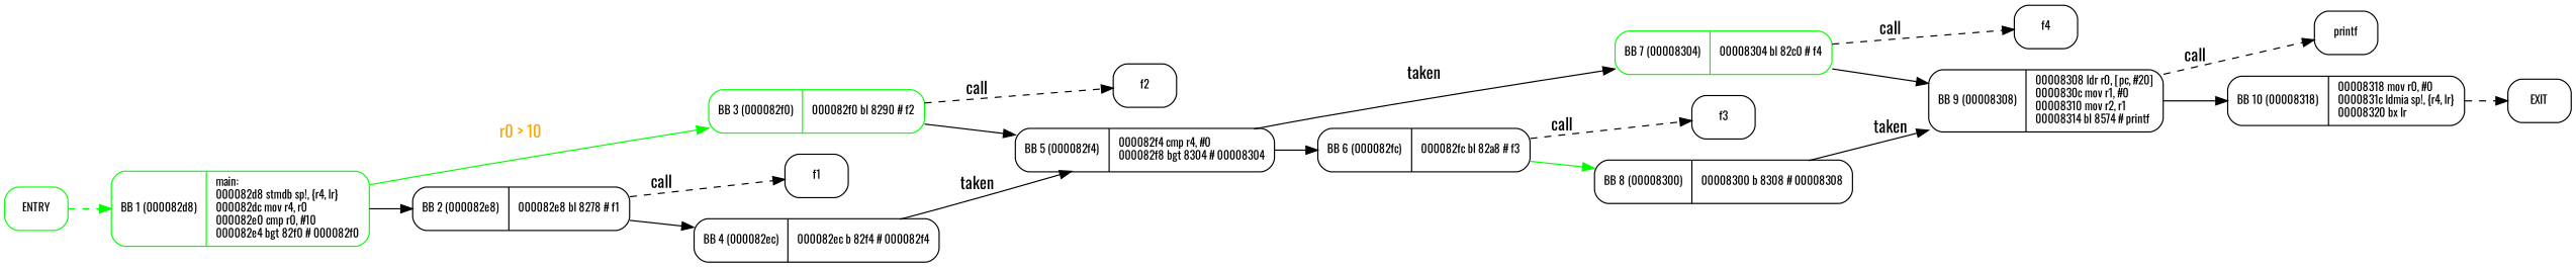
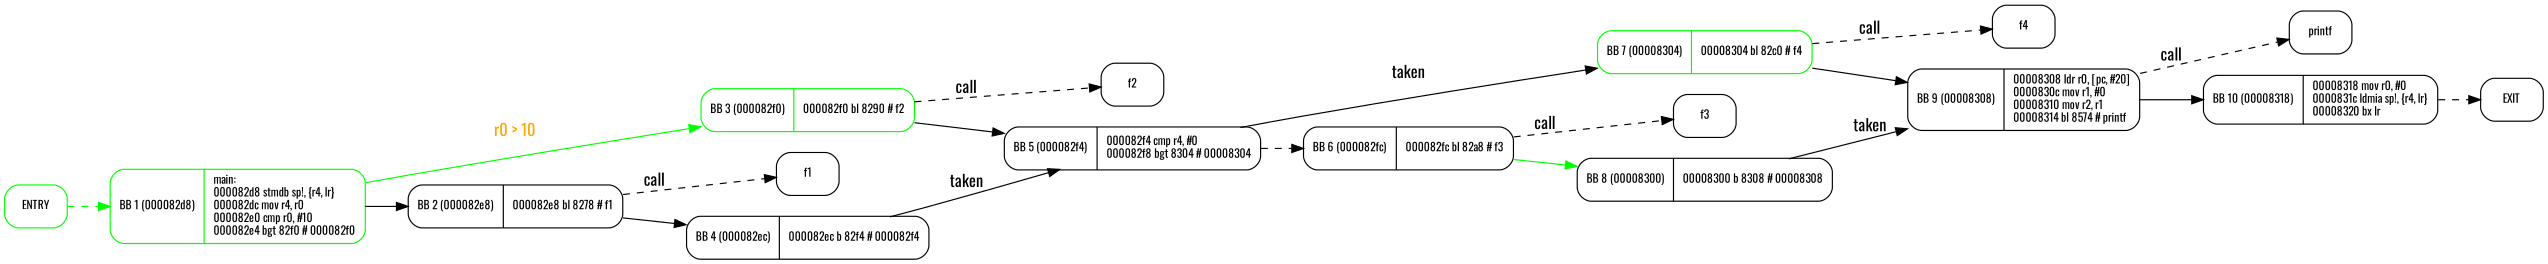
  digraph {
    fontname=Oswald
    rankdir=LR
    node [fontname=Oswald fontsize=10 labeljust=l shape=Mrecord]
    edge [fontname=Oswald weight=1]
    n1 [color=green label=ENTRY]
    n2 [color=green label="{BB 1 (000082d8) | main:\l000082d8    stmdb sp!, \{r4, lr\}\l000082dc    mov r4, r0\l000082e0    cmp r0, #10\l000082e4    bgt 82f0    # 000082f0\l }"]
    n3 [color=green label="{BB 3 (000082f0) | 000082f0    bl 8290    # f2\l }"]
    n4 [label="{BB 2 (000082e8) | 000082e8    bl 8278    # f1\l }"]
    n5 [label=f2]
    n6 [label="{BB 5 (000082f4) | 000082f4    cmp r4, #0\l000082f8    bgt 8304    # 00008304\l }"]
    n7 [label=f1]
    n8 [label="{BB 4 (000082ec) | 000082ec    b 82f4    # 000082f4\l }"]
    n9 [color=green label="{BB 7 (00008304) | 00008304    bl 82c0    # f4\l }"]
    n10 [label="{BB 6 (000082fc) | 000082fc    bl 82a8    # f3\l }"]
    n11 [label=f4]
    n12 [label="{BB 9 (00008308) | 00008308    ldr r0, [pc, #20]\l0000830c    mov r1, #0\l00008310    mov r2, r1\l00008314    bl 8574    # printf\l }"]
    n13 [label=f3]
    n14 [label="{BB 8 (00008300) | 00008300    b 8308    # 00008308\l }"]
    n15 [label=printf]
    n16 [label="{BB 10 (00008318) | 00008318    mov r0, #0\l0000831c    ldmia sp!, \{r4, lr\}\l00008320    bx lr\l }"]
    n17 [label=EXIT]
    n1 -> n2 [color=green style=dashed]
    n2 -> n3 [color=green fontcolor=orange label="r0 > 10" weight=3]
    n2 -> n4 [weight=4]
    n3 -> n5 [label=call style=dashed]
    n3 -> n6 [weight=4]
    n4 -> n7 [label=call style=dashed]
    n4 -> n8 [weight=4]
    n6 -> n9 [label=taken weight=3]
-   n6 -> n10 [weight=4]
+   n6 -> n10 [weight=4 style=dashed]
    n8 -> n6 [label=taken weight=3]
    n9 -> n11 [label=call style=dashed]
    n9 -> n12 [weight=4]
    n10 -> n13 [label=call style=dashed]
    n10 -> n14 [color=green weight=4]
    n12 -> n15 [label=call style=dashed]
    n12 -> n16 [weight=4]
    n14 -> n12 [label=taken weight=3]
    n16 -> n17 [style=dashed]
  }
